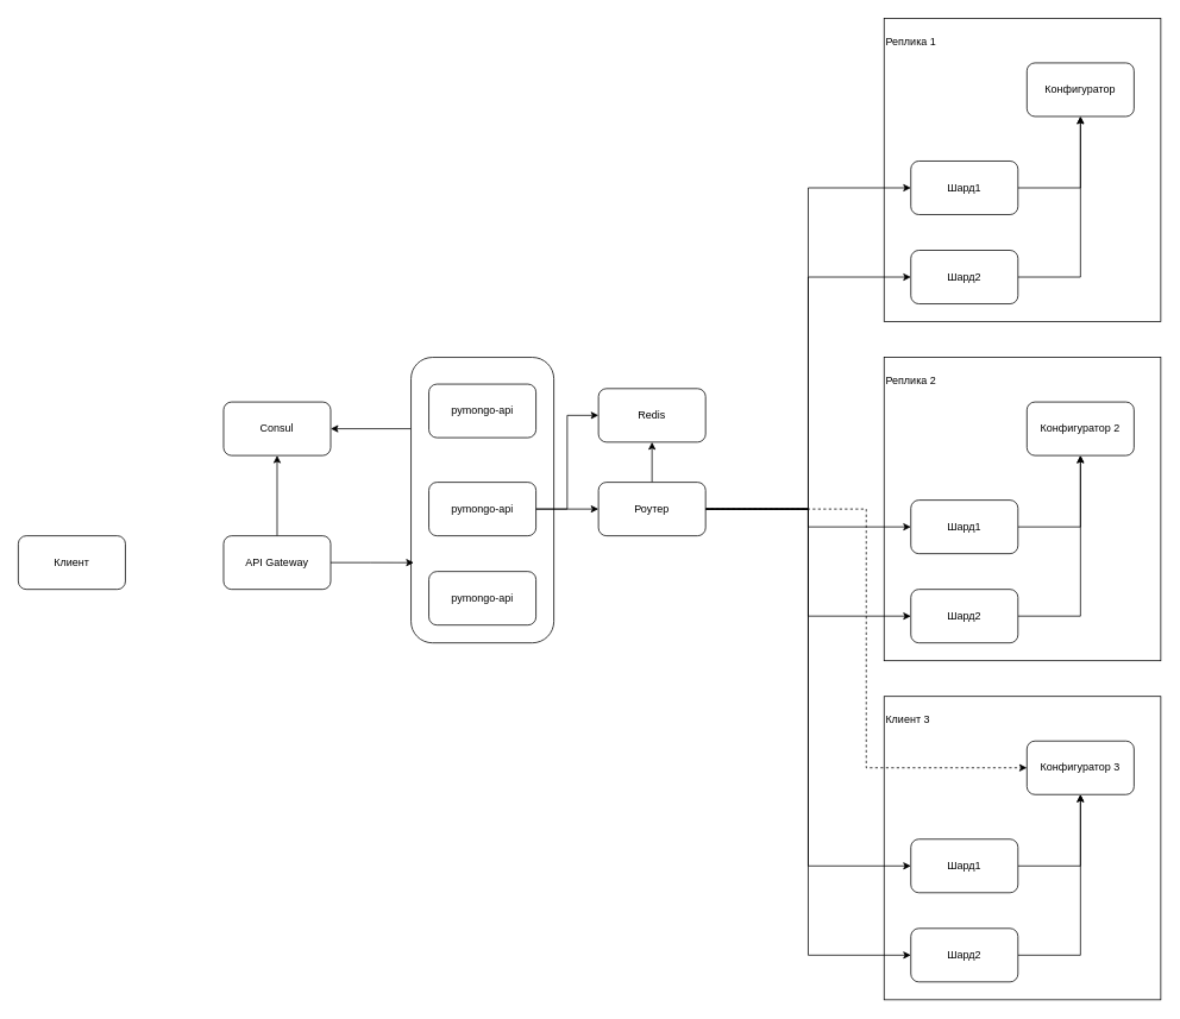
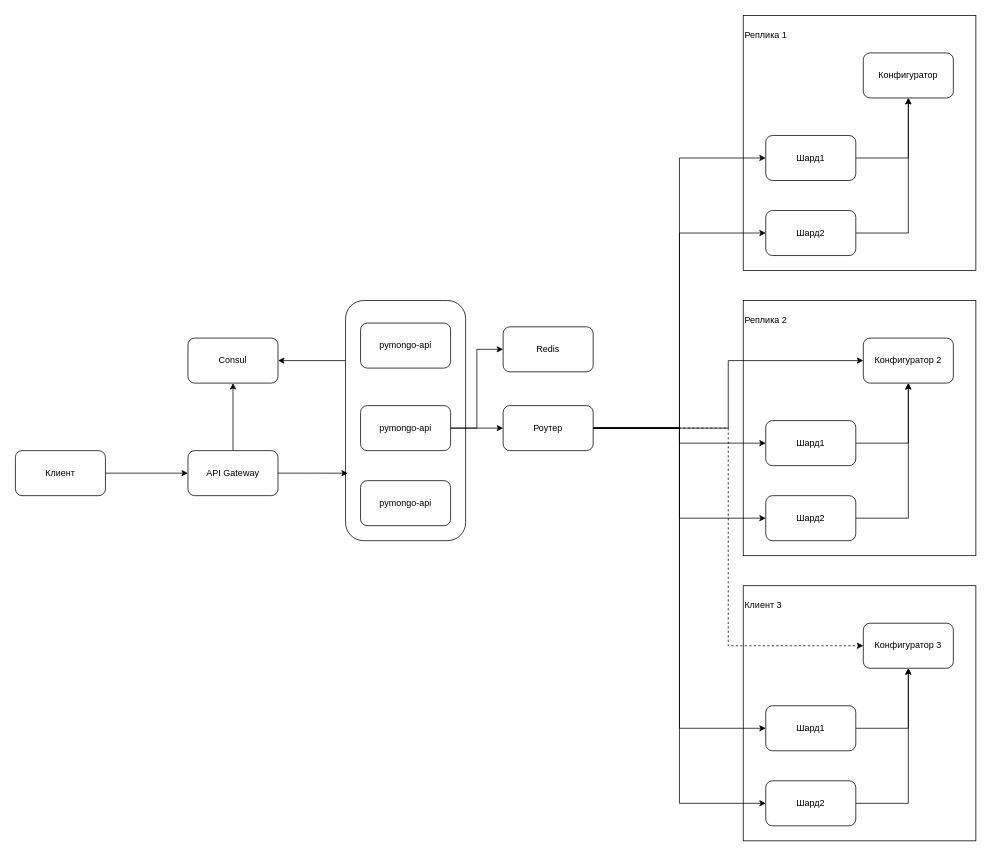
  <mxCell id="0" />
  <mxCell id="1" parent="0" />
  <mxCell id="2" style="edgeStyle=orthogonalEdgeStyle;rounded=0;orthogonalLoop=1;jettySize=auto;html=1;exitX=0;exitY=0.25;exitDx=0;exitDy=0;" edge="1" parent="1" source="3" target="39"><mxGeometry relative="1" as="geometry" /></mxCell>
  <mxCell id="3" value="" style="rounded=1;whiteSpace=wrap;html=1;" vertex="1" parent="1"><mxGeometry x="460" y="400" width="160" height="320" as="geometry" /></mxCell>
  <mxCell id="4" value="&lt;p style=&quot;line-height: 120%;&quot;&gt;Клиент 3&lt;/p&gt;" style="rounded=0;whiteSpace=wrap;html=1;align=left;verticalAlign=top;" parent="1" vertex="1"><mxGeometry x="990" y="780" width="310" height="340" as="geometry" /></mxCell>
  <mxCell id="5" value="&lt;p style=&quot;line-height: 120%;&quot;&gt;Реплика 2&lt;/p&gt;" style="rounded=0;whiteSpace=wrap;html=1;align=left;verticalAlign=top;" parent="1" vertex="1"><mxGeometry x="990" y="400" width="310" height="340" as="geometry" /></mxCell>
  <mxCell id="6" value="&lt;p style=&quot;line-height: 120%;&quot;&gt;Реплика 1&lt;/p&gt;" style="rounded=0;whiteSpace=wrap;html=1;align=left;verticalAlign=top;" parent="1" vertex="1"><mxGeometry x="990" y="20" width="310" height="340" as="geometry" /></mxCell>
  <mxCell id="7" style="edgeStyle=orthogonalEdgeStyle;rounded=0;orthogonalLoop=1;jettySize=auto;html=1;entryX=0;entryY=0.5;entryDx=0;entryDy=0;" parent="1" source="8" target="34" edge="1"><mxGeometry relative="1" as="geometry" /></mxCell>
  <mxCell id="8" value="pymongo-api" style="rounded=1;whiteSpace=wrap;html=1;" parent="1" vertex="1"><mxGeometry x="480" y="540" width="120" height="60" as="geometry" /></mxCell>
  <mxCell id="9" style="edgeStyle=orthogonalEdgeStyle;rounded=0;orthogonalLoop=1;jettySize=auto;html=1;exitX=1;exitY=0.5;exitDx=0;exitDy=0;entryX=0;entryY=0.5;entryDx=0;entryDy=0;" parent="1" source="8" target="18" edge="1"><mxGeometry relative="1" as="geometry"><mxPoint x="710" y="470" as="targetPoint" /></mxGeometry></mxCell>
  <mxCell id="10" style="edgeStyle=orthogonalEdgeStyle;rounded=0;orthogonalLoop=1;jettySize=auto;html=1;" parent="1" source="18" target="27" edge="1"><mxGeometry relative="1" as="geometry" /></mxCell>
- <mxCell id="11" style="edgeStyle=orthogonalEdgeStyle;rounded=0;orthogonalLoop=1;jettySize=auto;html=1;" parent="1" source="18" target="34" edge="1"><mxGeometry relative="1" as="geometry" /></mxCell>
+ <mxCell id="11" style="edgeStyle=orthogonalEdgeStyle;rounded=0;orthogonalLoop=1;jettySize=auto;html=1;entryX=0;entryY=0.5;entryDx=0;entryDy=0;" parent="1" source="18" target="28" edge="1"><mxGeometry relative="1" as="geometry" /></mxCell>
  <mxCell id="12" style="edgeStyle=orthogonalEdgeStyle;rounded=0;orthogonalLoop=1;jettySize=auto;html=1;entryX=0;entryY=0.5;entryDx=0;entryDy=0;" parent="1" source="18" target="25" edge="1"><mxGeometry relative="1" as="geometry" /></mxCell>
  <mxCell id="13" style="edgeStyle=orthogonalEdgeStyle;rounded=0;orthogonalLoop=1;jettySize=auto;html=1;entryX=0;entryY=0.5;entryDx=0;entryDy=0;" parent="1" source="18" target="20" edge="1"><mxGeometry relative="1" as="geometry" /></mxCell>
  <mxCell id="14" style="edgeStyle=orthogonalEdgeStyle;rounded=0;orthogonalLoop=1;jettySize=auto;html=1;entryX=0;entryY=0.5;entryDx=0;entryDy=0;" parent="1" source="18" target="22" edge="1"><mxGeometry relative="1" as="geometry" /></mxCell>
  <mxCell id="15" style="edgeStyle=orthogonalEdgeStyle;rounded=0;orthogonalLoop=1;jettySize=auto;html=1;entryX=0;entryY=0.5;entryDx=0;entryDy=0;dashed=1;" parent="1" source="18" target="33" edge="1"><mxGeometry relative="1" as="geometry" /></mxCell>
  <mxCell id="16" style="edgeStyle=orthogonalEdgeStyle;rounded=0;orthogonalLoop=1;jettySize=auto;html=1;entryX=0;entryY=0.5;entryDx=0;entryDy=0;" parent="1" source="18" target="32" edge="1"><mxGeometry relative="1" as="geometry" /></mxCell>
  <mxCell id="17" style="edgeStyle=orthogonalEdgeStyle;rounded=0;orthogonalLoop=1;jettySize=auto;html=1;entryX=0;entryY=0.5;entryDx=0;entryDy=0;" parent="1" source="18" target="30" edge="1"><mxGeometry relative="1" as="geometry" /></mxCell>
  <mxCell id="18" value="Роутер" style="rounded=1;whiteSpace=wrap;html=1;" parent="1" vertex="1"><mxGeometry x="670" y="540" width="120" height="60" as="geometry" /></mxCell>
  <mxCell id="19" style="edgeStyle=orthogonalEdgeStyle;rounded=0;orthogonalLoop=1;jettySize=auto;html=1;" parent="1" source="20" target="23" edge="1"><mxGeometry relative="1" as="geometry" /></mxCell>
  <mxCell id="20" value="Шард2" style="rounded=1;whiteSpace=wrap;html=1;" parent="1" vertex="1"><mxGeometry x="1020" y="280" width="120" height="60" as="geometry" /></mxCell>
  <mxCell id="21" style="edgeStyle=orthogonalEdgeStyle;rounded=0;orthogonalLoop=1;jettySize=auto;html=1;entryX=0.5;entryY=1;entryDx=0;entryDy=0;" parent="1" source="22" target="23" edge="1"><mxGeometry relative="1" as="geometry" /></mxCell>
  <mxCell id="22" value="Шард1" style="rounded=1;whiteSpace=wrap;html=1;" parent="1" vertex="1"><mxGeometry x="1020" y="180" width="120" height="60" as="geometry" /></mxCell>
  <mxCell id="23" value="Конфигуратор" style="rounded=1;whiteSpace=wrap;html=1;" parent="1" vertex="1"><mxGeometry x="1150" y="70" width="120" height="60" as="geometry" /></mxCell>
  <mxCell id="24" style="edgeStyle=orthogonalEdgeStyle;rounded=0;orthogonalLoop=1;jettySize=auto;html=1;" parent="1" source="25" target="28" edge="1"><mxGeometry relative="1" as="geometry" /></mxCell>
  <mxCell id="25" value="Шард2" style="rounded=1;whiteSpace=wrap;html=1;" parent="1" vertex="1"><mxGeometry x="1020" y="660" width="120" height="60" as="geometry" /></mxCell>
  <mxCell id="26" style="edgeStyle=orthogonalEdgeStyle;rounded=0;orthogonalLoop=1;jettySize=auto;html=1;entryX=0.5;entryY=1;entryDx=0;entryDy=0;" parent="1" source="27" target="28" edge="1"><mxGeometry relative="1" as="geometry" /></mxCell>
  <mxCell id="27" value="Шард1" style="rounded=1;whiteSpace=wrap;html=1;" parent="1" vertex="1"><mxGeometry x="1020" y="560" width="120" height="60" as="geometry" /></mxCell>
  <mxCell id="28" value="Конфигуратор 2" style="rounded=1;whiteSpace=wrap;html=1;" parent="1" vertex="1"><mxGeometry x="1150" y="450" width="120" height="60" as="geometry" /></mxCell>
  <mxCell id="29" style="edgeStyle=orthogonalEdgeStyle;rounded=0;orthogonalLoop=1;jettySize=auto;html=1;" parent="1" source="30" target="33" edge="1"><mxGeometry relative="1" as="geometry" /></mxCell>
  <mxCell id="30" value="Шард2" style="rounded=1;whiteSpace=wrap;html=1;" parent="1" vertex="1"><mxGeometry x="1020" y="1040" width="120" height="60" as="geometry" /></mxCell>
  <mxCell id="31" style="edgeStyle=orthogonalEdgeStyle;rounded=0;orthogonalLoop=1;jettySize=auto;html=1;entryX=0.5;entryY=1;entryDx=0;entryDy=0;" parent="1" source="32" target="33" edge="1"><mxGeometry relative="1" as="geometry" /></mxCell>
  <mxCell id="32" value="Шард1" style="rounded=1;whiteSpace=wrap;html=1;" parent="1" vertex="1"><mxGeometry x="1020" y="940" width="120" height="60" as="geometry" /></mxCell>
  <mxCell id="33" value="Конфигуратор 3" style="rounded=1;whiteSpace=wrap;html=1;" parent="1" vertex="1"><mxGeometry x="1150" y="830" width="120" height="60" as="geometry" /></mxCell>
  <mxCell id="34" value="Redis" style="rounded=1;whiteSpace=wrap;html=1;" parent="1" vertex="1"><mxGeometry x="670" y="435" width="120" height="60" as="geometry" /></mxCell>
  <mxCell id="35" value="pymongo-api" style="rounded=1;whiteSpace=wrap;html=1;" vertex="1" parent="1"><mxGeometry x="480" y="430" width="120" height="60" as="geometry" /></mxCell>
  <mxCell id="36" value="pymongo-api" style="rounded=1;whiteSpace=wrap;html=1;" vertex="1" parent="1"><mxGeometry x="480" y="640" width="120" height="60" as="geometry" /></mxCell>
  <mxCell id="37" style="edgeStyle=orthogonalEdgeStyle;rounded=0;orthogonalLoop=1;jettySize=auto;html=1;entryX=0.5;entryY=1;entryDx=0;entryDy=0;" edge="1" parent="1" source="38" target="39"><mxGeometry relative="1" as="geometry" /></mxCell>
  <mxCell id="38" value="API Gateway" style="rounded=1;whiteSpace=wrap;html=1;" vertex="1" parent="1"><mxGeometry x="250" y="600" width="120" height="60" as="geometry" /></mxCell>
  <mxCell id="39" value="Consul" style="rounded=1;whiteSpace=wrap;html=1;" vertex="1" parent="1"><mxGeometry x="250" y="450" width="120" height="60" as="geometry" /></mxCell>
  <mxCell id="40" style="edgeStyle=orthogonalEdgeStyle;rounded=0;orthogonalLoop=1;jettySize=auto;html=1;entryX=0.019;entryY=0.719;entryDx=0;entryDy=0;entryPerimeter=0;" edge="1" parent="1" source="38" target="3"><mxGeometry relative="1" as="geometry" /></mxCell>
+ <mxCell id="41" style="edgeStyle=orthogonalEdgeStyle;rounded=0;orthogonalLoop=1;jettySize=auto;html=1;entryX=0;entryY=0.5;entryDx=0;entryDy=0;" edge="1" parent="1" source="42" target="38"><mxGeometry relative="1" as="geometry" /></mxCell>
  <mxCell id="42" value="Клиент" style="rounded=1;whiteSpace=wrap;html=1;" vertex="1" parent="1"><mxGeometry x="20" y="600" width="120" height="60" as="geometry" /></mxCell>
